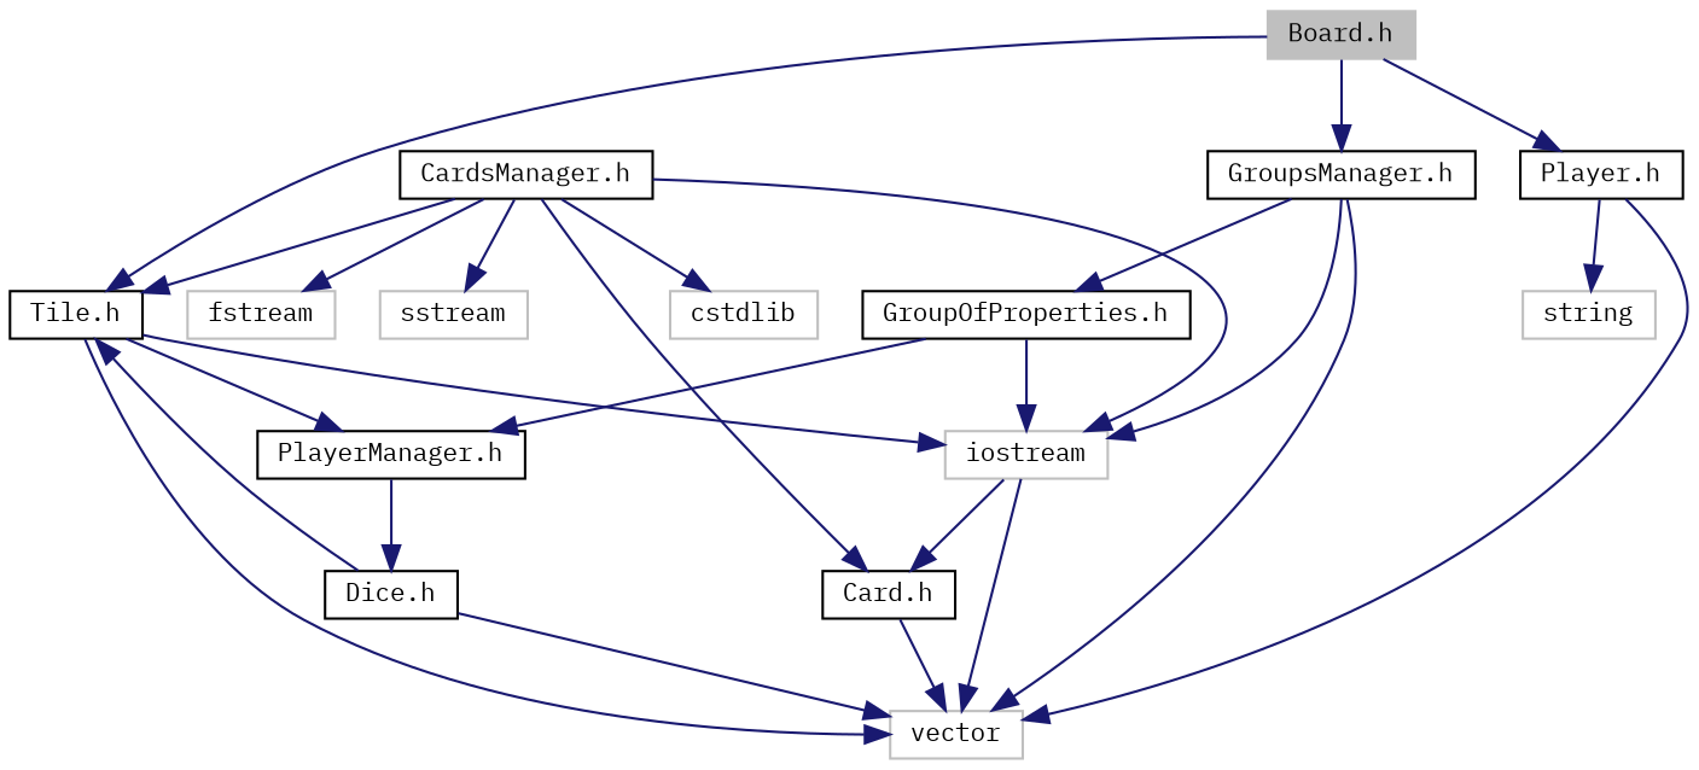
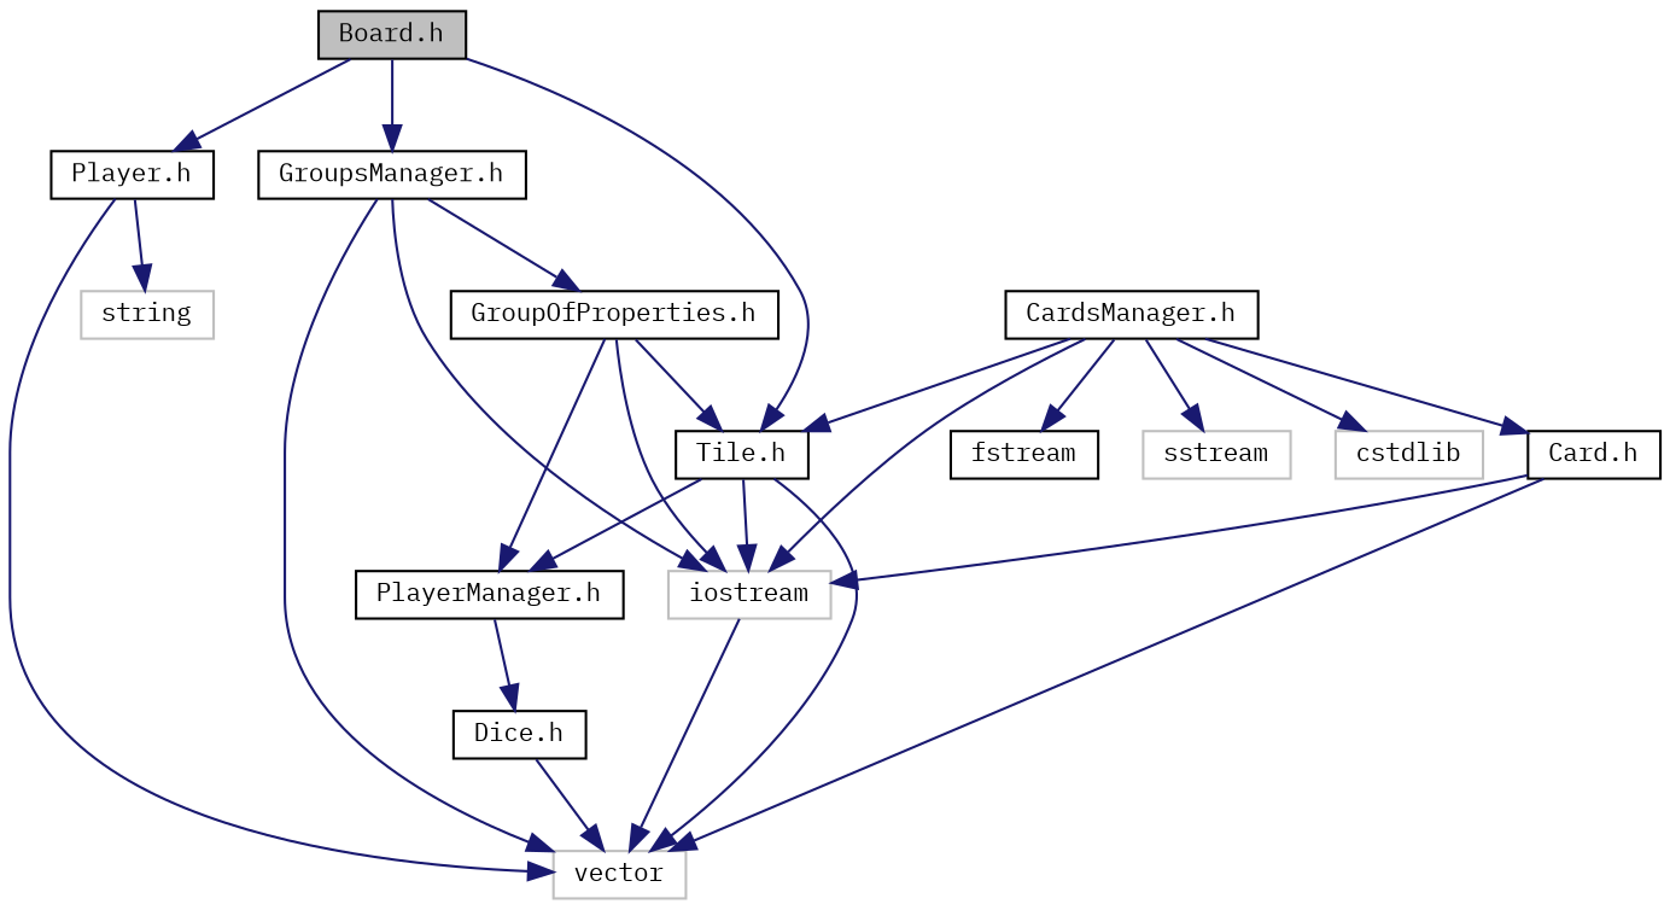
  digraph {
    fontname="IBM Plex Mono"
    node [color=black fillcolor=white fontname="IBM Plex Mono" fontsize=10 shape=record style=filled]
    edge [color=midnightblue fontname="IBM Plex Mono" fontsize=10 labelfontname=FreeSans labelfontsize=10 style=solid]
-   n1 [color=grey75 fillcolor=grey75 fontcolor=black height=0.2 label="Board.h" width=0.4]
+   n1 [fillcolor=grey75 fontcolor=black height=0.2 label="Board.h" width=0.4]
    n2 [height=0.2 label="Tile.h" width=0.4]
    n3 [height=0.2 label="Player.h" width=0.4]
    n4 [height=0.2 label="GroupsManager.h" width=0.4]
    n5 [color=grey75 height=0.2 label=vector width=0.4]
    n6 [color=grey75 height=0.2 label=iostream width=0.4]
    n7 [height=0.2 label="PlayerManager.h" width=0.4]
    n8 [color=grey75 height=0.2 label=string width=0.4]
    n9 [height=0.2 label="GroupOfProperties.h" width=0.4]
    n10 [height=0.2 label="CardsManager.h" width=0.4]
-   n11 [color=grey75 height=0.2 label=fstream width=0.4]
+   n11 [height=0.2 label=fstream width=0.4]
    n12 [color=grey75 height=0.2 label=sstream width=0.4]
    n13 [color=grey75 height=0.2 label=cstdlib width=0.4]
    n14 [height=0.2 label="Card.h" width=0.4]
    n15 [height=0.2 label="Dice.h" width=0.4]
    n1 -> n2
    n1 -> n3
    n1 -> n4
    n2 -> n5
    n2 -> n6
    n2 -> n7
    n3 -> n5
    n3 -> n8
    n4 -> n5
    n4 -> n6
    n4 -> n9
    n6 -> n5
    n7 -> n15
-   n15 -> n2
+   n9 -> n2
    n9 -> n6
    n9 -> n7
    n10 -> n2
    n10 -> n6
    n10 -> n11
    n10 -> n12
    n10 -> n13
    n10 -> n14
    n14 -> n5
-   n6 -> n14
+   n14 -> n6
    n15 -> n5
  }
